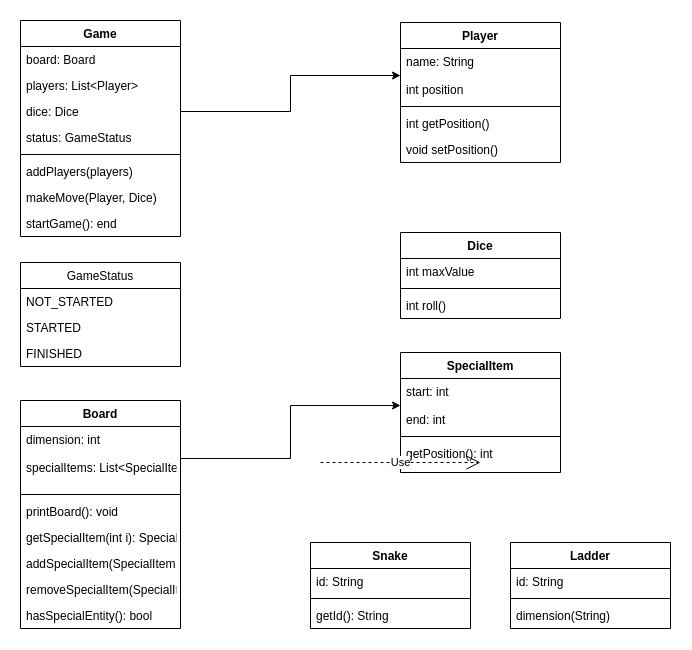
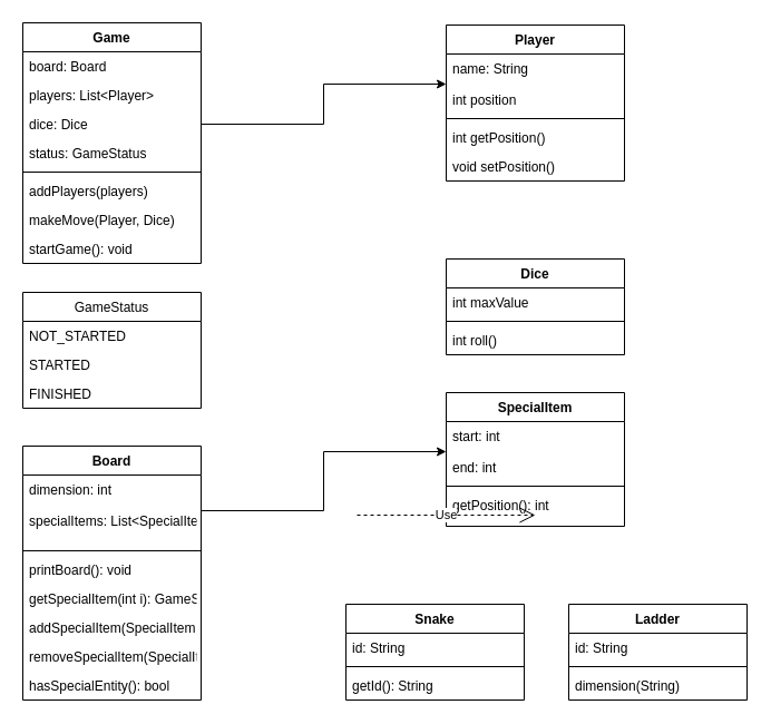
  <mxCell id="0" />
  <mxCell id="1" parent="0" />
  <mxCell id="2" value="Player" style="swimlane;fontStyle=1;align=center;verticalAlign=top;childLayout=stackLayout;horizontal=1;startSize=26;horizontalStack=0;resizeParent=1;resizeParentMax=0;resizeLast=0;collapsible=1;marginBottom=0;" vertex="1" parent="1"><mxGeometry x="400" y="22" width="160" height="140" as="geometry" /></mxCell>
  <mxCell id="3" value="name: String&#10;&#10;int position" style="text;strokeColor=none;fillColor=none;align=left;verticalAlign=top;spacingLeft=4;spacingRight=4;overflow=hidden;rotatable=0;points=[[0,0.5],[1,0.5]];portConstraint=eastwest;" vertex="1" parent="2"><mxGeometry y="26" width="160" height="54" as="geometry" /></mxCell>
  <mxCell id="4" value="" style="line;strokeWidth=1;fillColor=none;align=left;verticalAlign=middle;spacingTop=-1;spacingLeft=3;spacingRight=3;rotatable=0;labelPosition=right;points=[];portConstraint=eastwest;" vertex="1" parent="2"><mxGeometry y="80" width="160" height="8" as="geometry" /></mxCell>
  <mxCell id="5" value="int getPosition()" style="text;strokeColor=none;fillColor=none;align=left;verticalAlign=top;spacingLeft=4;spacingRight=4;overflow=hidden;rotatable=0;points=[[0,0.5],[1,0.5]];portConstraint=eastwest;" vertex="1" parent="2"><mxGeometry y="88" width="160" height="26" as="geometry" /></mxCell>
  <mxCell id="6" value="void setPosition()" style="text;strokeColor=none;fillColor=none;align=left;verticalAlign=top;spacingLeft=4;spacingRight=4;overflow=hidden;rotatable=0;points=[[0,0.5],[1,0.5]];portConstraint=eastwest;" vertex="1" parent="2"><mxGeometry y="114" width="160" height="26" as="geometry" /></mxCell>
  <mxCell id="7" value="Dice" style="swimlane;fontStyle=1;align=center;verticalAlign=top;childLayout=stackLayout;horizontal=1;startSize=26;horizontalStack=0;resizeParent=1;resizeParentMax=0;resizeLast=0;collapsible=1;marginBottom=0;" vertex="1" parent="1"><mxGeometry x="400" y="232" width="160" height="86" as="geometry" /></mxCell>
  <mxCell id="8" value="int maxValue" style="text;strokeColor=none;fillColor=none;align=left;verticalAlign=top;spacingLeft=4;spacingRight=4;overflow=hidden;rotatable=0;points=[[0,0.5],[1,0.5]];portConstraint=eastwest;" vertex="1" parent="7"><mxGeometry y="26" width="160" height="26" as="geometry" /></mxCell>
  <mxCell id="9" value="" style="line;strokeWidth=1;fillColor=none;align=left;verticalAlign=middle;spacingTop=-1;spacingLeft=3;spacingRight=3;rotatable=0;labelPosition=right;points=[];portConstraint=eastwest;" vertex="1" parent="7"><mxGeometry y="52" width="160" height="8" as="geometry" /></mxCell>
  <mxCell id="10" value="int roll()" style="text;strokeColor=none;fillColor=none;align=left;verticalAlign=top;spacingLeft=4;spacingRight=4;overflow=hidden;rotatable=0;points=[[0,0.5],[1,0.5]];portConstraint=eastwest;" vertex="1" parent="7"><mxGeometry y="60" width="160" height="26" as="geometry" /></mxCell>
  <mxCell id="11" value="Ladder" style="swimlane;fontStyle=1;align=center;verticalAlign=top;childLayout=stackLayout;horizontal=1;startSize=26;horizontalStack=0;resizeParent=1;resizeParentMax=0;resizeLast=0;collapsible=1;marginBottom=0;" vertex="1" parent="1"><mxGeometry x="510" y="542" width="160" height="86" as="geometry" /></mxCell>
  <mxCell id="12" value="id: String" style="text;strokeColor=none;fillColor=none;align=left;verticalAlign=top;spacingLeft=4;spacingRight=4;overflow=hidden;rotatable=0;points=[[0,0.5],[1,0.5]];portConstraint=eastwest;" vertex="1" parent="11"><mxGeometry y="26" width="160" height="26" as="geometry" /></mxCell>
  <mxCell id="13" value="" style="line;strokeWidth=1;fillColor=none;align=left;verticalAlign=middle;spacingTop=-1;spacingLeft=3;spacingRight=3;rotatable=0;labelPosition=right;points=[];portConstraint=eastwest;" vertex="1" parent="11"><mxGeometry y="52" width="160" height="8" as="geometry" /></mxCell>
  <mxCell id="14" value="dimension(String)" style="text;strokeColor=none;fillColor=none;align=left;verticalAlign=top;spacingLeft=4;spacingRight=4;overflow=hidden;rotatable=0;points=[[0,0.5],[1,0.5]];portConstraint=eastwest;" vertex="1" parent="11"><mxGeometry y="60" width="160" height="26" as="geometry" /></mxCell>
  <mxCell id="15" value="SpecialItem" style="swimlane;fontStyle=1;align=center;verticalAlign=top;childLayout=stackLayout;horizontal=1;startSize=26;horizontalStack=0;resizeParent=1;resizeParentMax=0;resizeLast=0;collapsible=1;marginBottom=0;" vertex="1" parent="1"><mxGeometry x="400" y="352" width="160" height="120" as="geometry" /></mxCell>
  <mxCell id="16" value="start: int&#10;&#10;end: int" style="text;strokeColor=none;fillColor=none;align=left;verticalAlign=top;spacingLeft=4;spacingRight=4;overflow=hidden;rotatable=0;points=[[0,0.5],[1,0.5]];portConstraint=eastwest;" vertex="1" parent="15"><mxGeometry y="26" width="160" height="54" as="geometry" /></mxCell>
  <mxCell id="17" value="" style="line;strokeWidth=1;fillColor=none;align=left;verticalAlign=middle;spacingTop=-1;spacingLeft=3;spacingRight=3;rotatable=0;labelPosition=right;points=[];portConstraint=eastwest;" vertex="1" parent="15"><mxGeometry y="80" width="160" height="8" as="geometry" /></mxCell>
  <mxCell id="18" value="getPosition(): int" style="text;strokeColor=none;fillColor=none;align=left;verticalAlign=top;spacingLeft=4;spacingRight=4;overflow=hidden;rotatable=0;points=[[0,0.5],[1,0.5]];portConstraint=eastwest;" vertex="1" parent="15"><mxGeometry y="88" width="160" height="32" as="geometry" /></mxCell>
  <mxCell id="19" value="Snake" style="swimlane;fontStyle=1;align=center;verticalAlign=top;childLayout=stackLayout;horizontal=1;startSize=26;horizontalStack=0;resizeParent=1;resizeParentMax=0;resizeLast=0;collapsible=1;marginBottom=0;" vertex="1" parent="1"><mxGeometry x="310" y="542" width="160" height="86" as="geometry" /></mxCell>
  <mxCell id="20" value="id: String" style="text;strokeColor=none;fillColor=none;align=left;verticalAlign=top;spacingLeft=4;spacingRight=4;overflow=hidden;rotatable=0;points=[[0,0.5],[1,0.5]];portConstraint=eastwest;" vertex="1" parent="19"><mxGeometry y="26" width="160" height="26" as="geometry" /></mxCell>
  <mxCell id="21" value="" style="line;strokeWidth=1;fillColor=none;align=left;verticalAlign=middle;spacingTop=-1;spacingLeft=3;spacingRight=3;rotatable=0;labelPosition=right;points=[];portConstraint=eastwest;" vertex="1" parent="19"><mxGeometry y="52" width="160" height="8" as="geometry" /></mxCell>
  <mxCell id="22" value="getId(): String" style="text;strokeColor=none;fillColor=none;align=left;verticalAlign=top;spacingLeft=4;spacingRight=4;overflow=hidden;rotatable=0;points=[[0,0.5],[1,0.5]];portConstraint=eastwest;" vertex="1" parent="19"><mxGeometry y="60" width="160" height="26" as="geometry" /></mxCell>
  <mxCell id="23" value="Board" style="swimlane;fontStyle=1;align=center;verticalAlign=top;childLayout=stackLayout;horizontal=1;startSize=26;horizontalStack=0;resizeParent=1;resizeParentMax=0;resizeLast=0;collapsible=1;marginBottom=0;" vertex="1" parent="1"><mxGeometry x="20" y="400" width="160" height="228" as="geometry" /></mxCell>
  <mxCell id="24" value="dimension: int&#10;&#10;specialItems: List&lt;SpecialItem&gt;" style="text;strokeColor=none;fillColor=none;align=left;verticalAlign=top;spacingLeft=4;spacingRight=4;overflow=hidden;rotatable=0;points=[[0,0.5],[1,0.5]];portConstraint=eastwest;" vertex="1" parent="23"><mxGeometry y="26" width="160" height="64" as="geometry" /></mxCell>
  <mxCell id="25" value="" style="line;strokeWidth=1;fillColor=none;align=left;verticalAlign=middle;spacingTop=-1;spacingLeft=3;spacingRight=3;rotatable=0;labelPosition=right;points=[];portConstraint=eastwest;" vertex="1" parent="23"><mxGeometry y="90" width="160" height="8" as="geometry" /></mxCell>
  <mxCell id="26" value="printBoard(): void" style="text;strokeColor=none;fillColor=none;align=left;verticalAlign=top;spacingLeft=4;spacingRight=4;overflow=hidden;rotatable=0;points=[[0,0.5],[1,0.5]];portConstraint=eastwest;" vertex="1" parent="23"><mxGeometry y="98" width="160" height="26" as="geometry" /></mxCell>
- <mxCell id="27" value="getSpecialItem(int i): SpecialItem" style="text;strokeColor=none;fillColor=none;align=left;verticalAlign=top;spacingLeft=4;spacingRight=4;overflow=hidden;rotatable=0;points=[[0,0.5],[1,0.5]];portConstraint=eastwest;" vertex="1" parent="23"><mxGeometry y="124" width="160" height="26" as="geometry" /></mxCell>
+ <mxCell id="27" value="getSpecialItem(int i): GameStatus" style="text;strokeColor=none;fillColor=none;align=left;verticalAlign=top;spacingLeft=4;spacingRight=4;overflow=hidden;rotatable=0;points=[[0,0.5],[1,0.5]];portConstraint=eastwest;" vertex="1" parent="23"><mxGeometry y="124" width="160" height="26" as="geometry" /></mxCell>
  <mxCell id="28" value="addSpecialItem(SpecialItem sp)" style="text;strokeColor=none;fillColor=none;align=left;verticalAlign=top;spacingLeft=4;spacingRight=4;overflow=hidden;rotatable=0;points=[[0,0.5],[1,0.5]];portConstraint=eastwest;" vertex="1" parent="23"><mxGeometry y="150" width="160" height="26" as="geometry" /></mxCell>
  <mxCell id="29" value="removeSpecialItem(SpecialItem)" style="text;strokeColor=none;fillColor=none;align=left;verticalAlign=top;spacingLeft=4;spacingRight=4;overflow=hidden;rotatable=0;points=[[0,0.5],[1,0.5]];portConstraint=eastwest;" vertex="1" parent="23"><mxGeometry y="176" width="160" height="26" as="geometry" /></mxCell>
  <mxCell id="30" value="hasSpecialEntity(): bool" style="text;strokeColor=none;fillColor=none;align=left;verticalAlign=top;spacingLeft=4;spacingRight=4;overflow=hidden;rotatable=0;points=[[0,0.5],[1,0.5]];portConstraint=eastwest;" vertex="1" parent="23"><mxGeometry y="202" width="160" height="26" as="geometry" /></mxCell>
  <mxCell id="31" value="Game" style="swimlane;fontStyle=1;align=center;verticalAlign=top;childLayout=stackLayout;horizontal=1;startSize=26;horizontalStack=0;resizeParent=1;resizeParentMax=0;resizeLast=0;collapsible=1;marginBottom=0;" vertex="1" parent="1"><mxGeometry x="20" y="20" width="160" height="216" as="geometry" /></mxCell>
  <mxCell id="32" value="board: Board" style="text;strokeColor=none;fillColor=none;align=left;verticalAlign=top;spacingLeft=4;spacingRight=4;overflow=hidden;rotatable=0;points=[[0,0.5],[1,0.5]];portConstraint=eastwest;" vertex="1" parent="31"><mxGeometry y="26" width="160" height="26" as="geometry" /></mxCell>
  <mxCell id="33" value="players: List&lt;Player&gt;" style="text;strokeColor=none;fillColor=none;align=left;verticalAlign=top;spacingLeft=4;spacingRight=4;overflow=hidden;rotatable=0;points=[[0,0.5],[1,0.5]];portConstraint=eastwest;" vertex="1" parent="31"><mxGeometry y="52" width="160" height="26" as="geometry" /></mxCell>
  <mxCell id="34" value="dice: Dice" style="text;strokeColor=none;fillColor=none;align=left;verticalAlign=top;spacingLeft=4;spacingRight=4;overflow=hidden;rotatable=0;points=[[0,0.5],[1,0.5]];portConstraint=eastwest;" vertex="1" parent="31"><mxGeometry y="78" width="160" height="26" as="geometry" /></mxCell>
  <mxCell id="35" value="status: GameStatus" style="text;strokeColor=none;fillColor=none;align=left;verticalAlign=top;spacingLeft=4;spacingRight=4;overflow=hidden;rotatable=0;points=[[0,0.5],[1,0.5]];portConstraint=eastwest;" vertex="1" parent="31"><mxGeometry y="104" width="160" height="26" as="geometry" /></mxCell>
  <mxCell id="36" value="" style="line;strokeWidth=1;fillColor=none;align=left;verticalAlign=middle;spacingTop=-1;spacingLeft=3;spacingRight=3;rotatable=0;labelPosition=right;points=[];portConstraint=eastwest;" vertex="1" parent="31"><mxGeometry y="130" width="160" height="8" as="geometry" /></mxCell>
  <mxCell id="37" value="addPlayers(players)&#10;" style="text;strokeColor=none;fillColor=none;align=left;verticalAlign=top;spacingLeft=4;spacingRight=4;overflow=hidden;rotatable=0;points=[[0,0.5],[1,0.5]];portConstraint=eastwest;" vertex="1" parent="31"><mxGeometry y="138" width="160" height="26" as="geometry" /></mxCell>
  <mxCell id="38" value="makeMove(Player, Dice)" style="text;strokeColor=none;fillColor=none;align=left;verticalAlign=top;spacingLeft=4;spacingRight=4;overflow=hidden;rotatable=0;points=[[0,0.5],[1,0.5]];portConstraint=eastwest;" vertex="1" parent="31"><mxGeometry y="164" width="160" height="26" as="geometry" /></mxCell>
- <mxCell id="39" value="startGame(): end" style="text;strokeColor=none;fillColor=none;align=left;verticalAlign=top;spacingLeft=4;spacingRight=4;overflow=hidden;rotatable=0;points=[[0,0.5],[1,0.5]];portConstraint=eastwest;" vertex="1" parent="31"><mxGeometry y="190" width="160" height="26" as="geometry" /></mxCell>
+ <mxCell id="39" value="startGame(): void" style="text;strokeColor=none;fillColor=none;align=left;verticalAlign=top;spacingLeft=4;spacingRight=4;overflow=hidden;rotatable=0;points=[[0,0.5],[1,0.5]];portConstraint=eastwest;" vertex="1" parent="31"><mxGeometry y="190" width="160" height="26" as="geometry" /></mxCell>
  <mxCell id="40" value="GameStatus" style="swimlane;fontStyle=0;childLayout=stackLayout;horizontal=1;startSize=26;fillColor=none;horizontalStack=0;resizeParent=1;resizeParentMax=0;resizeLast=0;collapsible=1;marginBottom=0;" vertex="1" parent="1"><mxGeometry x="20" y="262" width="160" height="104" as="geometry" /></mxCell>
  <mxCell id="41" value="NOT_STARTED" style="text;strokeColor=none;fillColor=none;align=left;verticalAlign=top;spacingLeft=4;spacingRight=4;overflow=hidden;rotatable=0;points=[[0,0.5],[1,0.5]];portConstraint=eastwest;" vertex="1" parent="40"><mxGeometry y="26" width="160" height="26" as="geometry" /></mxCell>
  <mxCell id="42" value="STARTED" style="text;strokeColor=none;fillColor=none;align=left;verticalAlign=top;spacingLeft=4;spacingRight=4;overflow=hidden;rotatable=0;points=[[0,0.5],[1,0.5]];portConstraint=eastwest;" vertex="1" parent="40"><mxGeometry y="52" width="160" height="26" as="geometry" /></mxCell>
  <mxCell id="43" value="FINISHED" style="text;strokeColor=none;fillColor=none;align=left;verticalAlign=top;spacingLeft=4;spacingRight=4;overflow=hidden;rotatable=0;points=[[0,0.5],[1,0.5]];portConstraint=eastwest;" vertex="1" parent="40"><mxGeometry y="78" width="160" height="26" as="geometry" /></mxCell>
  <mxCell id="44" value="Use" style="endArrow=open;endSize=12;dashed=1;html=1;rounded=0;" edge="1" parent="1"><mxGeometry width="160" relative="1" as="geometry"><mxPoint x="320" y="462" as="sourcePoint" /><mxPoint x="480" y="462" as="targetPoint" /></mxGeometry></mxCell>
  <mxCell id="45" style="edgeStyle=orthogonalEdgeStyle;rounded=0;orthogonalLoop=1;jettySize=auto;html=1;exitX=1;exitY=0.5;exitDx=0;exitDy=0;entryX=0;entryY=0.5;entryDx=0;entryDy=0;" edge="1" parent="1" source="34" target="3"><mxGeometry relative="1" as="geometry" /></mxCell>
  <mxCell id="46" style="edgeStyle=orthogonalEdgeStyle;rounded=0;orthogonalLoop=1;jettySize=auto;html=1;exitX=1;exitY=0.5;exitDx=0;exitDy=0;" edge="1" parent="1" source="24" target="16"><mxGeometry relative="1" as="geometry" /></mxCell>
